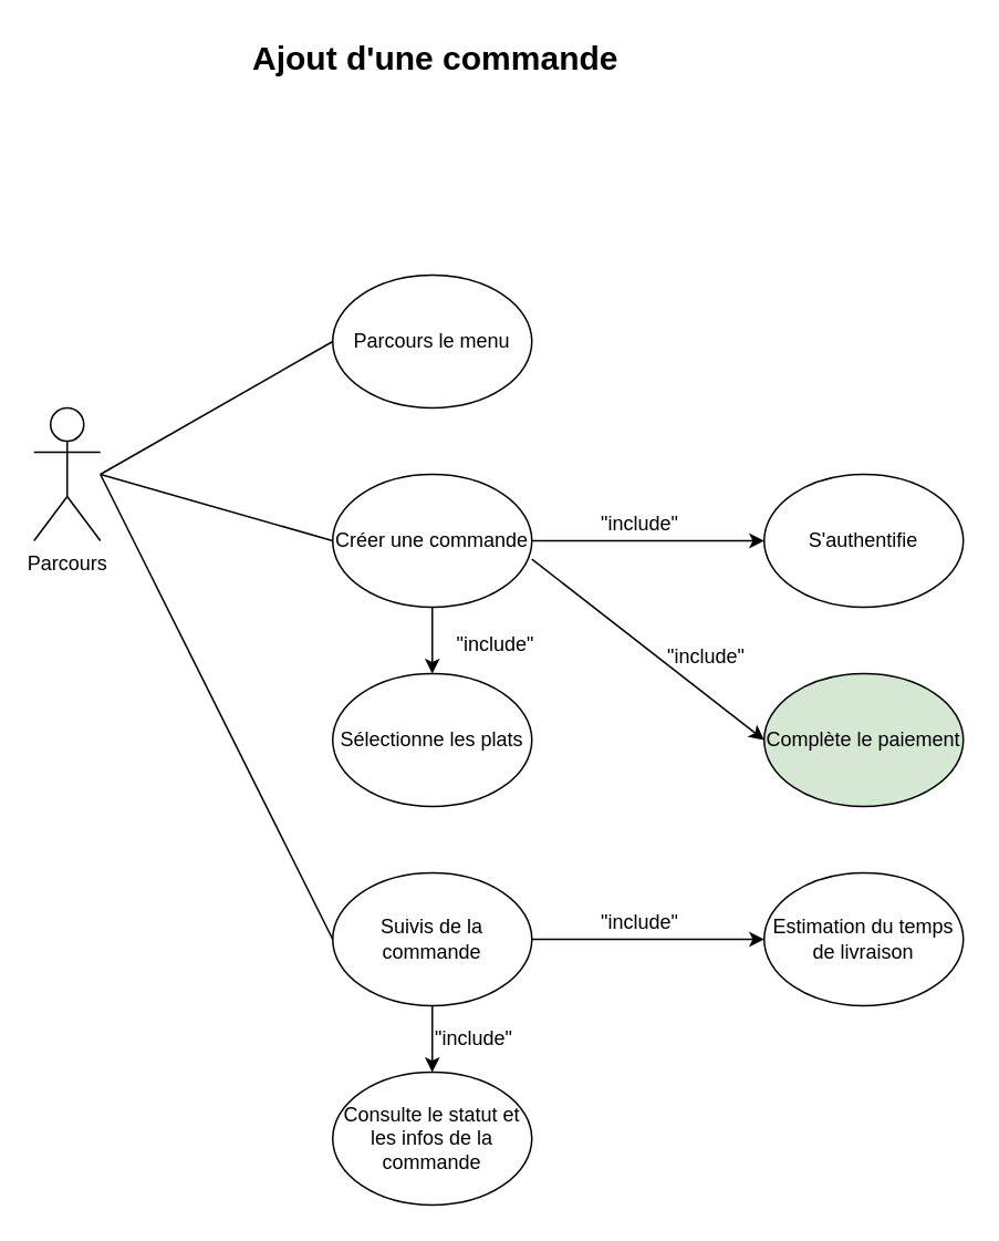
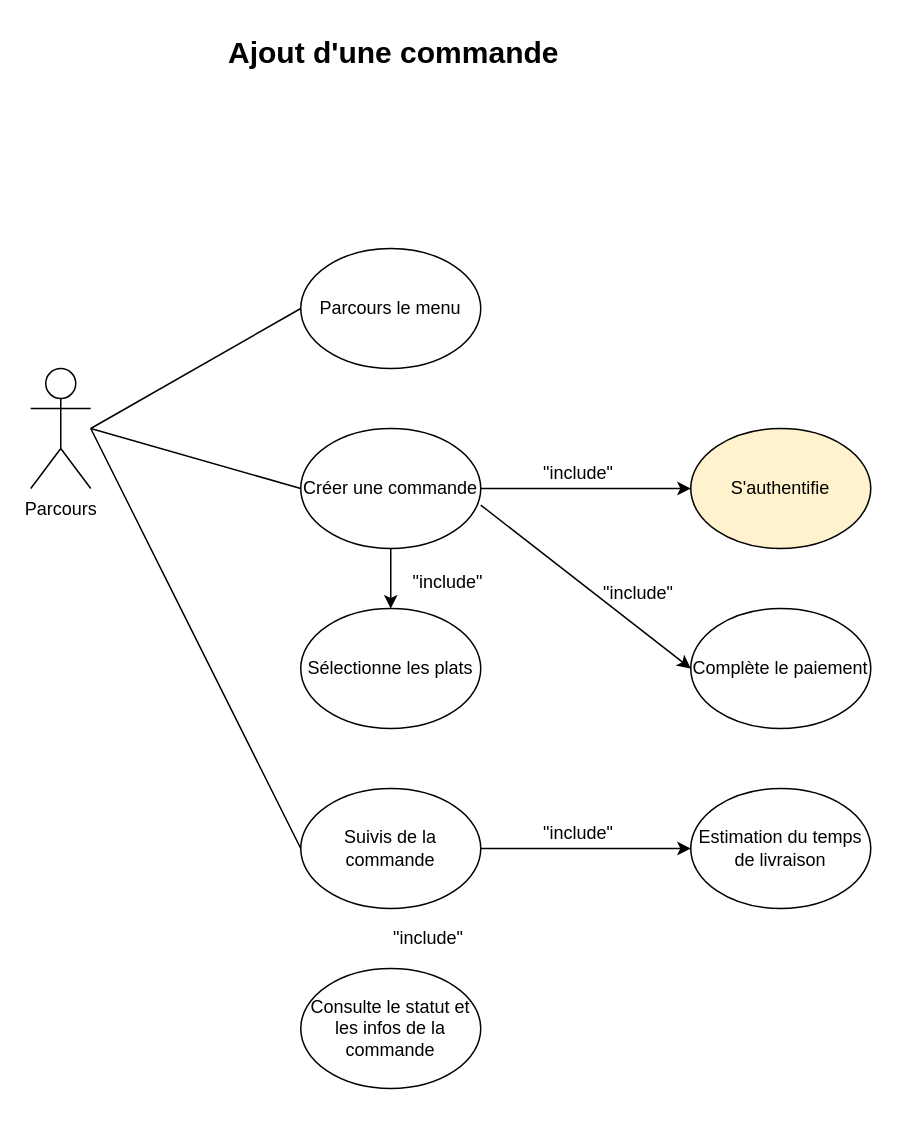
  <mxCell id="0" />
  <mxCell id="1" parent="0" />
  <mxCell id="2" value="Parcours" style="shape=umlActor;verticalLabelPosition=bottom;labelBackgroundColor=#ffffff;verticalAlign=top;html=1;outlineConnect=0;" parent="1" vertex="1"><mxGeometry x="20" y="245" width="40" height="80" as="geometry" /></mxCell>
  <mxCell id="3" value="Parcours le menu" style="ellipse;whiteSpace=wrap;html=1;" parent="1" vertex="1"><mxGeometry x="200" y="165" width="120" height="80" as="geometry" /></mxCell>
  <mxCell id="4" value="&lt;span style=&quot;font-size: 20px&quot;&gt;&lt;b&gt;Ajout d'une commande&lt;/b&gt;&lt;/span&gt;" style="text;html=1;resizable=0;points=[];autosize=1;align=left;verticalAlign=top;spacingTop=-4;" parent="1" vertex="1"><mxGeometry x="150" y="20" width="240" height="20" as="geometry" /></mxCell>
  <mxCell id="5" style="edgeStyle=orthogonalEdgeStyle;rounded=0;orthogonalLoop=1;jettySize=auto;html=1;entryX=0.5;entryY=0;entryDx=0;entryDy=0;" parent="1" source="7" target="8" edge="1"><mxGeometry relative="1" as="geometry" /></mxCell>
  <mxCell id="6" style="edgeStyle=orthogonalEdgeStyle;rounded=0;orthogonalLoop=1;jettySize=auto;html=1;entryX=0;entryY=0.5;entryDx=0;entryDy=0;" parent="1" source="7" target="14" edge="1"><mxGeometry relative="1" as="geometry" /></mxCell>
  <mxCell id="7" value="Créer une commande" style="ellipse;whiteSpace=wrap;html=1;" parent="1" vertex="1"><mxGeometry x="200" y="285" width="120" height="80" as="geometry" /></mxCell>
  <mxCell id="8" value="Sélectionne les plats" style="ellipse;whiteSpace=wrap;html=1;" parent="1" vertex="1"><mxGeometry x="200" y="405" width="120" height="80" as="geometry" /></mxCell>
  <mxCell id="9" value="" style="endArrow=none;html=1;entryX=0;entryY=0.5;entryDx=0;entryDy=0;" parent="1" target="7" edge="1"><mxGeometry width="50" height="50" relative="1" as="geometry"><mxPoint x="60" y="285" as="sourcePoint" /><mxPoint x="160" y="105" as="targetPoint" /></mxGeometry></mxCell>
  <mxCell id="10" value="" style="endArrow=none;html=1;entryX=0;entryY=0.5;entryDx=0;entryDy=0;" parent="1" target="3" edge="1"><mxGeometry width="50" height="50" relative="1" as="geometry"><mxPoint x="60" y="285" as="sourcePoint" /><mxPoint x="190" y="85" as="targetPoint" /></mxGeometry></mxCell>
  <mxCell id="11" value="&quot;include&quot;" style="text;html=1;resizable=0;points=[];autosize=1;align=left;verticalAlign=top;spacingTop=-4;" parent="1" vertex="1"><mxGeometry x="273" y="378" width="60" height="20" as="geometry" /></mxCell>
- <mxCell id="12" value="Complète le paiement" style="ellipse;whiteSpace=wrap;html=1;fillColor=#d5e8d4;" parent="1" vertex="1"><mxGeometry x="460" y="405" width="120" height="80" as="geometry" /></mxCell>
+ <mxCell id="12" value="Complète le paiement" style="ellipse;whiteSpace=wrap;html=1;" parent="1" vertex="1"><mxGeometry x="460" y="405" width="120" height="80" as="geometry" /></mxCell>
  <mxCell id="13" value="&quot;include&quot;" style="text;html=1;resizable=0;points=[];autosize=1;align=left;verticalAlign=top;spacingTop=-4;" parent="1" vertex="1"><mxGeometry x="400" y="385" width="60" height="20" as="geometry" /></mxCell>
- <mxCell id="14" value="S'authentifie" style="ellipse;whiteSpace=wrap;html=1;" parent="1" vertex="1"><mxGeometry x="460" y="285" width="120" height="80" as="geometry" /></mxCell>
+ <mxCell id="14" value="S'authentifie" style="ellipse;whiteSpace=wrap;html=1;fillColor=#fff2cc;" parent="1" vertex="1"><mxGeometry x="460" y="285" width="120" height="80" as="geometry" /></mxCell>
  <mxCell id="15" value="" style="endArrow=classic;html=1;exitX=1;exitY=0.638;exitDx=0;exitDy=0;exitPerimeter=0;entryX=0;entryY=0.5;entryDx=0;entryDy=0;" parent="1" source="7" target="12" edge="1"><mxGeometry width="50" height="50" relative="1" as="geometry"><mxPoint x="340" y="398" as="sourcePoint" /><mxPoint x="390" y="348" as="targetPoint" /></mxGeometry></mxCell>
  <mxCell id="16" value="&quot;include&quot;" style="text;html=1;resizable=0;points=[];autosize=1;align=left;verticalAlign=top;spacingTop=-4;" parent="1" vertex="1"><mxGeometry x="360" y="305" width="60" height="20" as="geometry" /></mxCell>
- <mxCell id="17" style="edgeStyle=orthogonalEdgeStyle;rounded=0;orthogonalLoop=1;jettySize=auto;html=1;" parent="1" source="19" target="21" edge="1"><mxGeometry relative="1" as="geometry" /></mxCell>
  <mxCell id="18" style="edgeStyle=orthogonalEdgeStyle;rounded=0;orthogonalLoop=1;jettySize=auto;html=1;entryX=0;entryY=0.5;entryDx=0;entryDy=0;" parent="1" source="19" target="23" edge="1"><mxGeometry relative="1" as="geometry" /></mxCell>
  <mxCell id="19" value="Suivis de la commande" style="ellipse;whiteSpace=wrap;html=1;" parent="1" vertex="1"><mxGeometry x="200" y="525" width="120" height="80" as="geometry" /></mxCell>
  <mxCell id="20" value="" style="endArrow=none;html=1;exitX=0;exitY=0.5;exitDx=0;exitDy=0;" parent="1" source="19" edge="1"><mxGeometry width="50" height="50" relative="1" as="geometry"><mxPoint x="113" y="413" as="sourcePoint" /><mxPoint x="60" y="285" as="targetPoint" /></mxGeometry></mxCell>
  <mxCell id="21" value="Consulte le statut et les infos de la commande" style="ellipse;whiteSpace=wrap;html=1;" parent="1" vertex="1"><mxGeometry x="200" y="645" width="120" height="80" as="geometry" /></mxCell>
  <mxCell id="22" value="&quot;include&quot;" style="text;html=1;resizable=0;points=[];autosize=1;align=left;verticalAlign=top;spacingTop=-4;" parent="1" vertex="1"><mxGeometry x="260" y="615" width="60" height="20" as="geometry" /></mxCell>
  <mxCell id="23" value="Estimation du temps de livraison" style="ellipse;whiteSpace=wrap;html=1;" parent="1" vertex="1"><mxGeometry x="460" y="525" width="120" height="80" as="geometry" /></mxCell>
  <mxCell id="24" value="&quot;include&quot;" style="text;html=1;resizable=0;points=[];autosize=1;align=left;verticalAlign=top;spacingTop=-4;" parent="1" vertex="1"><mxGeometry x="360" y="545" width="60" height="20" as="geometry" /></mxCell>
